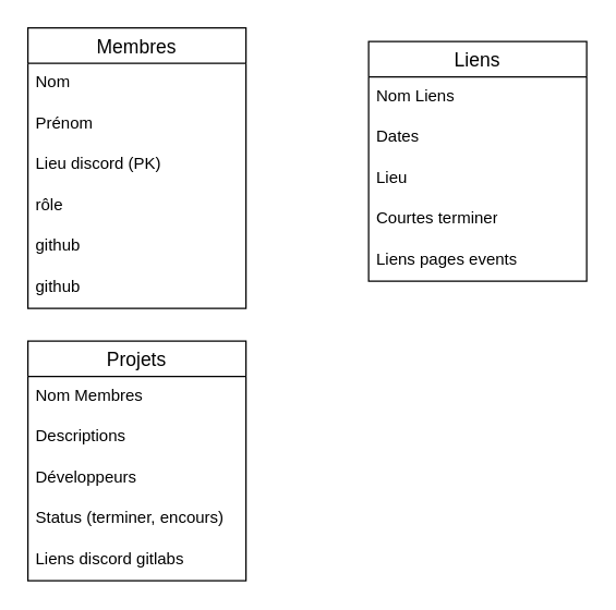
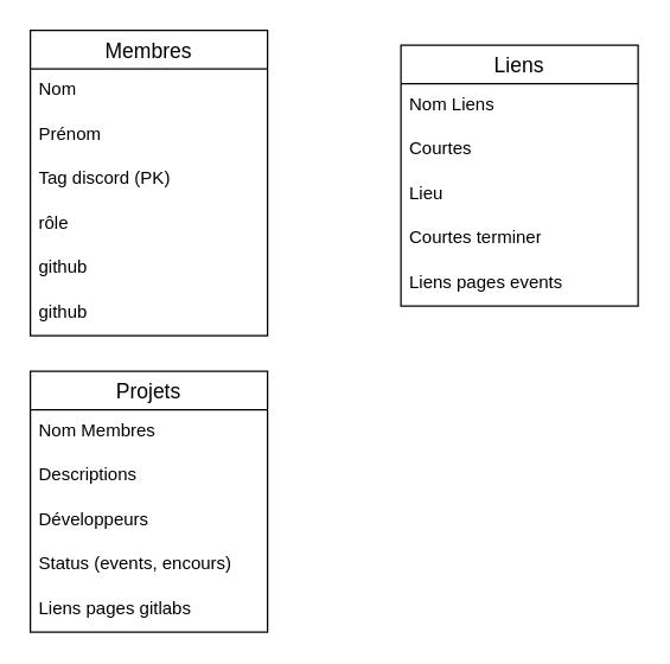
  <mxCell id="0" />
  <mxCell id="1" parent="0" />
  <mxCell id="2" value="Membres" style="swimlane;fontStyle=0;childLayout=stackLayout;horizontal=1;startSize=26;horizontalStack=0;resizeParent=1;resizeParentMax=0;resizeLast=0;collapsible=1;marginBottom=0;align=center;fontSize=14;" vertex="1" parent="1"><mxGeometry x="20" y="20" width="160" height="206" as="geometry" /></mxCell>
  <mxCell id="3" value="Nom" style="text;strokeColor=none;fillColor=none;spacingLeft=4;spacingRight=4;overflow=hidden;rotatable=0;points=[[0,0.5],[1,0.5]];portConstraint=eastwest;fontSize=12;whiteSpace=wrap;html=1;" vertex="1" parent="2"><mxGeometry y="26" width="160" height="30" as="geometry" /></mxCell>
  <mxCell id="4" value="Prénom" style="text;strokeColor=none;fillColor=none;spacingLeft=4;spacingRight=4;overflow=hidden;rotatable=0;points=[[0,0.5],[1,0.5]];portConstraint=eastwest;fontSize=12;whiteSpace=wrap;html=1;" vertex="1" parent="2"><mxGeometry y="56" width="160" height="30" as="geometry" /></mxCell>
- <mxCell id="5" value="Lieu discord (PK)" style="text;strokeColor=none;fillColor=none;spacingLeft=4;spacingRight=4;overflow=hidden;rotatable=0;points=[[0,0.5],[1,0.5]];portConstraint=eastwest;fontSize=12;whiteSpace=wrap;html=1;" vertex="1" parent="2"><mxGeometry y="86" width="160" height="30" as="geometry" /></mxCell>
+ <mxCell id="5" value="Tag discord (PK)" style="text;strokeColor=none;fillColor=none;spacingLeft=4;spacingRight=4;overflow=hidden;rotatable=0;points=[[0,0.5],[1,0.5]];portConstraint=eastwest;fontSize=12;whiteSpace=wrap;html=1;" vertex="1" parent="2"><mxGeometry y="86" width="160" height="30" as="geometry" /></mxCell>
  <mxCell id="6" value="rôle" style="text;strokeColor=none;fillColor=none;spacingLeft=4;spacingRight=4;overflow=hidden;rotatable=0;points=[[0,0.5],[1,0.5]];portConstraint=eastwest;fontSize=12;whiteSpace=wrap;html=1;" vertex="1" parent="2"><mxGeometry y="116" width="160" height="30" as="geometry" /></mxCell>
  <mxCell id="7" value="github&lt;div&gt;&lt;br&gt;&lt;/div&gt;" style="text;strokeColor=none;fillColor=none;spacingLeft=4;spacingRight=4;overflow=hidden;rotatable=0;points=[[0,0.5],[1,0.5]];portConstraint=eastwest;fontSize=12;whiteSpace=wrap;html=1;" vertex="1" parent="2"><mxGeometry y="146" width="160" height="30" as="geometry" /></mxCell>
  <mxCell id="8" value="github&lt;div&gt;&lt;br&gt;&lt;/div&gt;" style="text;strokeColor=none;fillColor=none;spacingLeft=4;spacingRight=4;overflow=hidden;rotatable=0;points=[[0,0.5],[1,0.5]];portConstraint=eastwest;fontSize=12;whiteSpace=wrap;html=1;" vertex="1" parent="2"><mxGeometry y="176" width="160" height="30" as="geometry" /></mxCell>
  <mxCell id="9" value="Liens" style="swimlane;fontStyle=0;childLayout=stackLayout;horizontal=1;startSize=26;horizontalStack=0;resizeParent=1;resizeParentMax=0;resizeLast=0;collapsible=1;marginBottom=0;align=center;fontSize=14;" vertex="1" parent="1"><mxGeometry x="270" y="30" width="160" height="176" as="geometry" /></mxCell>
  <mxCell id="10" value="Nom Liens&lt;div&gt;&lt;br&gt;&lt;/div&gt;" style="text;strokeColor=none;fillColor=none;spacingLeft=4;spacingRight=4;overflow=hidden;rotatable=0;points=[[0,0.5],[1,0.5]];portConstraint=eastwest;fontSize=12;whiteSpace=wrap;html=1;" vertex="1" parent="9"><mxGeometry y="26" width="160" height="30" as="geometry" /></mxCell>
- <mxCell id="11" value="&lt;div&gt;Dates&lt;/div&gt;" style="text;strokeColor=none;fillColor=none;spacingLeft=4;spacingRight=4;overflow=hidden;rotatable=0;points=[[0,0.5],[1,0.5]];portConstraint=eastwest;fontSize=12;whiteSpace=wrap;html=1;" vertex="1" parent="9"><mxGeometry y="56" width="160" height="30" as="geometry" /></mxCell>
+ <mxCell id="11" value="&lt;div&gt;Courtes&lt;/div&gt;" style="text;strokeColor=none;fillColor=none;spacingLeft=4;spacingRight=4;overflow=hidden;rotatable=0;points=[[0,0.5],[1,0.5]];portConstraint=eastwest;fontSize=12;whiteSpace=wrap;html=1;" vertex="1" parent="9"><mxGeometry y="56" width="160" height="30" as="geometry" /></mxCell>
  <mxCell id="12" value="&lt;div&gt;Lieu&lt;/div&gt;" style="text;strokeColor=none;fillColor=none;spacingLeft=4;spacingRight=4;overflow=hidden;rotatable=0;points=[[0,0.5],[1,0.5]];portConstraint=eastwest;fontSize=12;whiteSpace=wrap;html=1;" vertex="1" parent="9"><mxGeometry y="86" width="160" height="30" as="geometry" /></mxCell>
  <mxCell id="13" value="&lt;div&gt;Courtes terminer&lt;/div&gt;" style="text;strokeColor=none;fillColor=none;spacingLeft=4;spacingRight=4;overflow=hidden;rotatable=0;points=[[0,0.5],[1,0.5]];portConstraint=eastwest;fontSize=12;whiteSpace=wrap;html=1;" vertex="1" parent="9"><mxGeometry y="116" width="160" height="30" as="geometry" /></mxCell>
  <mxCell id="14" value="&lt;div&gt;Liens pages events&lt;/div&gt;" style="text;strokeColor=none;fillColor=none;spacingLeft=4;spacingRight=4;overflow=hidden;rotatable=0;points=[[0,0.5],[1,0.5]];portConstraint=eastwest;fontSize=12;whiteSpace=wrap;html=1;" vertex="1" parent="9"><mxGeometry y="146" width="160" height="30" as="geometry" /></mxCell>
  <mxCell id="15" value="Projets" style="swimlane;fontStyle=0;childLayout=stackLayout;horizontal=1;startSize=26;horizontalStack=0;resizeParent=1;resizeParentMax=0;resizeLast=0;collapsible=1;marginBottom=0;align=center;fontSize=14;" vertex="1" parent="1"><mxGeometry x="20" y="250" width="160" height="176" as="geometry" /></mxCell>
  <mxCell id="16" value="&lt;div&gt;Nom Membres&lt;/div&gt;" style="text;strokeColor=none;fillColor=none;spacingLeft=4;spacingRight=4;overflow=hidden;rotatable=0;points=[[0,0.5],[1,0.5]];portConstraint=eastwest;fontSize=12;whiteSpace=wrap;html=1;" vertex="1" parent="15"><mxGeometry y="26" width="160" height="30" as="geometry" /></mxCell>
  <mxCell id="17" value="&lt;div&gt;Descriptions&lt;/div&gt;" style="text;strokeColor=none;fillColor=none;spacingLeft=4;spacingRight=4;overflow=hidden;rotatable=0;points=[[0,0.5],[1,0.5]];portConstraint=eastwest;fontSize=12;whiteSpace=wrap;html=1;" vertex="1" parent="15"><mxGeometry y="56" width="160" height="30" as="geometry" /></mxCell>
  <mxCell id="18" value="Développeurs" style="text;strokeColor=none;fillColor=none;spacingLeft=4;spacingRight=4;overflow=hidden;rotatable=0;points=[[0,0.5],[1,0.5]];portConstraint=eastwest;fontSize=12;whiteSpace=wrap;html=1;" vertex="1" parent="15"><mxGeometry y="86" width="160" height="30" as="geometry" /></mxCell>
- <mxCell id="19" value="&lt;div&gt;Status (terminer, encours)&lt;/div&gt;" style="text;strokeColor=none;fillColor=none;spacingLeft=4;spacingRight=4;overflow=hidden;rotatable=0;points=[[0,0.5],[1,0.5]];portConstraint=eastwest;fontSize=12;whiteSpace=wrap;html=1;" vertex="1" parent="15"><mxGeometry y="116" width="160" height="30" as="geometry" /></mxCell>
- <mxCell id="20" value="&lt;div&gt;Liens discord gitlabs&lt;/div&gt;" style="text;strokeColor=none;fillColor=none;spacingLeft=4;spacingRight=4;overflow=hidden;rotatable=0;points=[[0,0.5],[1,0.5]];portConstraint=eastwest;fontSize=12;whiteSpace=wrap;html=1;" vertex="1" parent="15"><mxGeometry y="146" width="160" height="30" as="geometry" /></mxCell>
+ <mxCell id="19" value="&lt;div&gt;Status (events, encours)&lt;/div&gt;" style="text;strokeColor=none;fillColor=none;spacingLeft=4;spacingRight=4;overflow=hidden;rotatable=0;points=[[0,0.5],[1,0.5]];portConstraint=eastwest;fontSize=12;whiteSpace=wrap;html=1;" vertex="1" parent="15"><mxGeometry y="116" width="160" height="30" as="geometry" /></mxCell>
+ <mxCell id="20" value="&lt;div&gt;Liens pages gitlabs&lt;/div&gt;" style="text;strokeColor=none;fillColor=none;spacingLeft=4;spacingRight=4;overflow=hidden;rotatable=0;points=[[0,0.5],[1,0.5]];portConstraint=eastwest;fontSize=12;whiteSpace=wrap;html=1;" vertex="1" parent="15"><mxGeometry y="146" width="160" height="30" as="geometry" /></mxCell>
